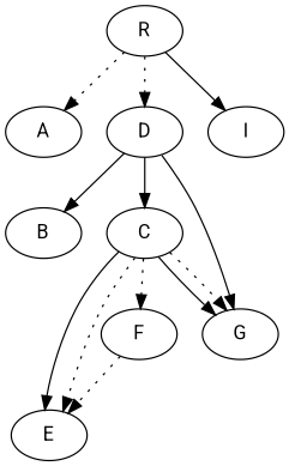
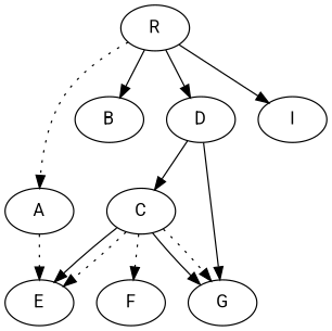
  digraph {
    fontname=Roboto
    node [fontname=Roboto]
    edge [fontname=Roboto]
    n1 [label=R]
    n2 [label=A]
    n3 [label=B]
    n4 [label=D]
    n5 [label=I]
    n6 [label=E]
    n7 [label=C]
    n8 [label=G]
    n9 [label=F]
    n1 -> n2 [style=dotted]
-   n4 -> n3
-   n1 -> n4 [style=dotted]
+   n1 -> n3
+   n1 -> n4
    n1 -> n5
-   n9 -> n6 [style=dotted]
+   n2 -> n6 [style=dotted]
    n4 -> n7
    n4 -> n8
    n7 -> n6
    n7 -> n6 [style=dotted]
    n7 -> n8
    n7 -> n8 [style=dotted]
    n7 -> n9 [style=dotted]
  }
